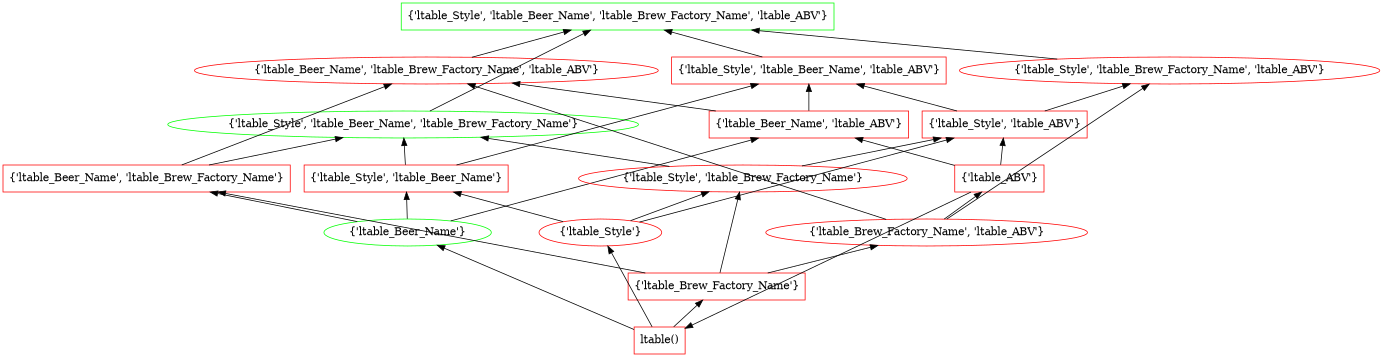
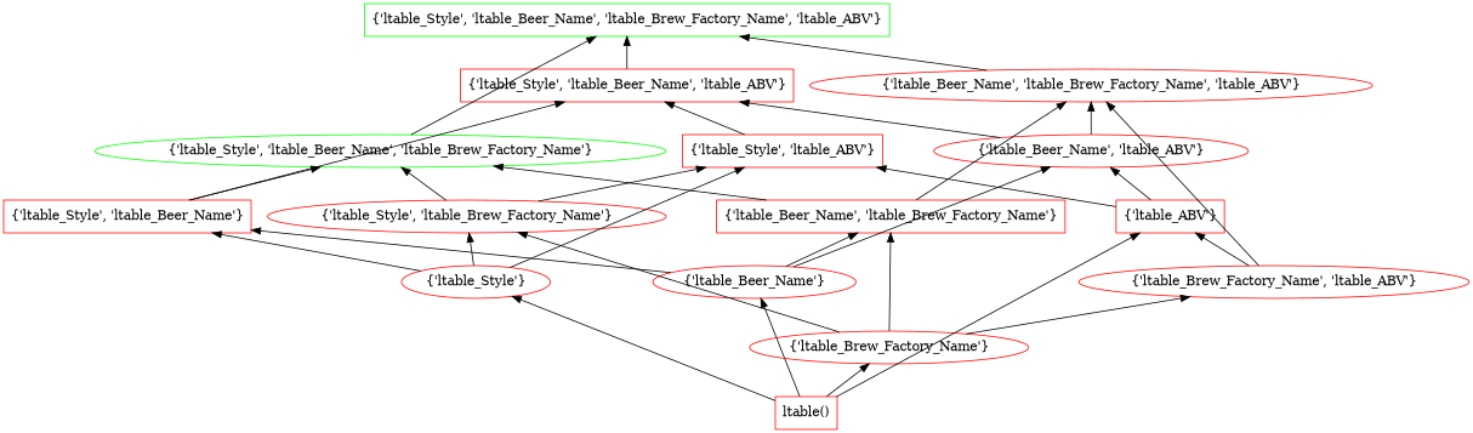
  digraph {
    rankdir=BT
    splines=line
    node [color=red]
    "{'ltable_Style', 'ltable_Beer_Name', 'ltable_Brew_Factory_Name', 'ltable_ABV'}" [color=green shape=box]
    n2 [label="ltable()" shape=box]
-   "{'ltable_Beer_Name'}" [color=green]
-   "{'ltable_Brew_Factory_Name'}" [shape=box]
+   "{'ltable_Beer_Name'}"
+   "{'ltable_Brew_Factory_Name'}"
    "{'ltable_Style'}"
    "{'ltable_ABV'}" [shape=box]
    "{'ltable_Beer_Name', 'ltable_Brew_Factory_Name'}" [shape=box]
    "{'ltable_Style', 'ltable_Beer_Name'}" [shape=box]
-   "{'ltable_Beer_Name', 'ltable_ABV'}" [shape=box]
+   "{'ltable_Beer_Name', 'ltable_ABV'}"
    "{'ltable_Style', 'ltable_Brew_Factory_Name'}"
    "{'ltable_Brew_Factory_Name', 'ltable_ABV'}"
    "{'ltable_Style', 'ltable_ABV'}" [shape=box]
    "{'ltable_Style', 'ltable_Beer_Name', 'ltable_Brew_Factory_Name'}" [color=green]
    "{'ltable_Beer_Name', 'ltable_Brew_Factory_Name', 'ltable_ABV'}"
    "{'ltable_Style', 'ltable_Beer_Name', 'ltable_ABV'}" [shape=box]
-   "{'ltable_Style', 'ltable_Brew_Factory_Name', 'ltable_ABV'}"
    n2 -> "{'ltable_Beer_Name'}"
    n2 -> "{'ltable_Brew_Factory_Name'}"
    n2 -> "{'ltable_Style'}"
-   "{'ltable_ABV'}" -> n2
+   n2 -> "{'ltable_ABV'}"
    "{'ltable_Beer_Name'}" -> "{'ltable_Beer_Name', 'ltable_Brew_Factory_Name'}"
    "{'ltable_Beer_Name'}" -> "{'ltable_Style', 'ltable_Beer_Name'}"
    "{'ltable_Beer_Name'}" -> "{'ltable_Beer_Name', 'ltable_ABV'}"
    "{'ltable_Brew_Factory_Name'}" -> "{'ltable_Beer_Name', 'ltable_Brew_Factory_Name'}"
    "{'ltable_Brew_Factory_Name'}" -> "{'ltable_Style', 'ltable_Brew_Factory_Name'}"
    "{'ltable_Brew_Factory_Name'}" -> "{'ltable_Brew_Factory_Name', 'ltable_ABV'}"
    "{'ltable_Style'}" -> "{'ltable_Style', 'ltable_Beer_Name'}"
    "{'ltable_Style'}" -> "{'ltable_Style', 'ltable_Brew_Factory_Name'}"
    "{'ltable_Style'}" -> "{'ltable_Style', 'ltable_ABV'}"
    "{'ltable_ABV'}" -> "{'ltable_Beer_Name', 'ltable_ABV'}"
    "{'ltable_ABV'}" -> "{'ltable_Style', 'ltable_ABV'}"
    "{'ltable_Beer_Name', 'ltable_Brew_Factory_Name'}" -> "{'ltable_Style', 'ltable_Beer_Name', 'ltable_Brew_Factory_Name'}"
    "{'ltable_Beer_Name', 'ltable_Brew_Factory_Name'}" -> "{'ltable_Beer_Name', 'ltable_Brew_Factory_Name', 'ltable_ABV'}"
    "{'ltable_Style', 'ltable_Beer_Name'}" -> "{'ltable_Style', 'ltable_Beer_Name', 'ltable_Brew_Factory_Name'}"
    "{'ltable_Style', 'ltable_Beer_Name'}" -> "{'ltable_Style', 'ltable_Beer_Name', 'ltable_ABV'}"
    "{'ltable_Beer_Name', 'ltable_ABV'}" -> "{'ltable_Beer_Name', 'ltable_Brew_Factory_Name', 'ltable_ABV'}"
    "{'ltable_Beer_Name', 'ltable_ABV'}" -> "{'ltable_Style', 'ltable_Beer_Name', 'ltable_ABV'}"
    "{'ltable_Style', 'ltable_Brew_Factory_Name'}" -> "{'ltable_Style', 'ltable_ABV'}"
    "{'ltable_Style', 'ltable_Brew_Factory_Name'}" -> "{'ltable_Style', 'ltable_Beer_Name', 'ltable_Brew_Factory_Name'}"
    "{'ltable_Brew_Factory_Name', 'ltable_ABV'}" -> "{'ltable_ABV'}"
    "{'ltable_Brew_Factory_Name', 'ltable_ABV'}" -> "{'ltable_Beer_Name', 'ltable_Brew_Factory_Name', 'ltable_ABV'}"
-   "{'ltable_Brew_Factory_Name', 'ltable_ABV'}" -> "{'ltable_Style', 'ltable_Brew_Factory_Name', 'ltable_ABV'}"
    "{'ltable_Style', 'ltable_ABV'}" -> "{'ltable_Style', 'ltable_Beer_Name', 'ltable_ABV'}"
-   "{'ltable_Style', 'ltable_ABV'}" -> "{'ltable_Style', 'ltable_Brew_Factory_Name', 'ltable_ABV'}"
    "{'ltable_Style', 'ltable_Beer_Name', 'ltable_Brew_Factory_Name'}" -> "{'ltable_Style', 'ltable_Beer_Name', 'ltable_Brew_Factory_Name', 'ltable_ABV'}"
    "{'ltable_Beer_Name', 'ltable_Brew_Factory_Name', 'ltable_ABV'}" -> "{'ltable_Style', 'ltable_Beer_Name', 'ltable_Brew_Factory_Name', 'ltable_ABV'}"
    "{'ltable_Style', 'ltable_Beer_Name', 'ltable_ABV'}" -> "{'ltable_Style', 'ltable_Beer_Name', 'ltable_Brew_Factory_Name', 'ltable_ABV'}"
-   "{'ltable_Style', 'ltable_Brew_Factory_Name', 'ltable_ABV'}" -> "{'ltable_Style', 'ltable_Beer_Name', 'ltable_Brew_Factory_Name', 'ltable_ABV'}"
  }
